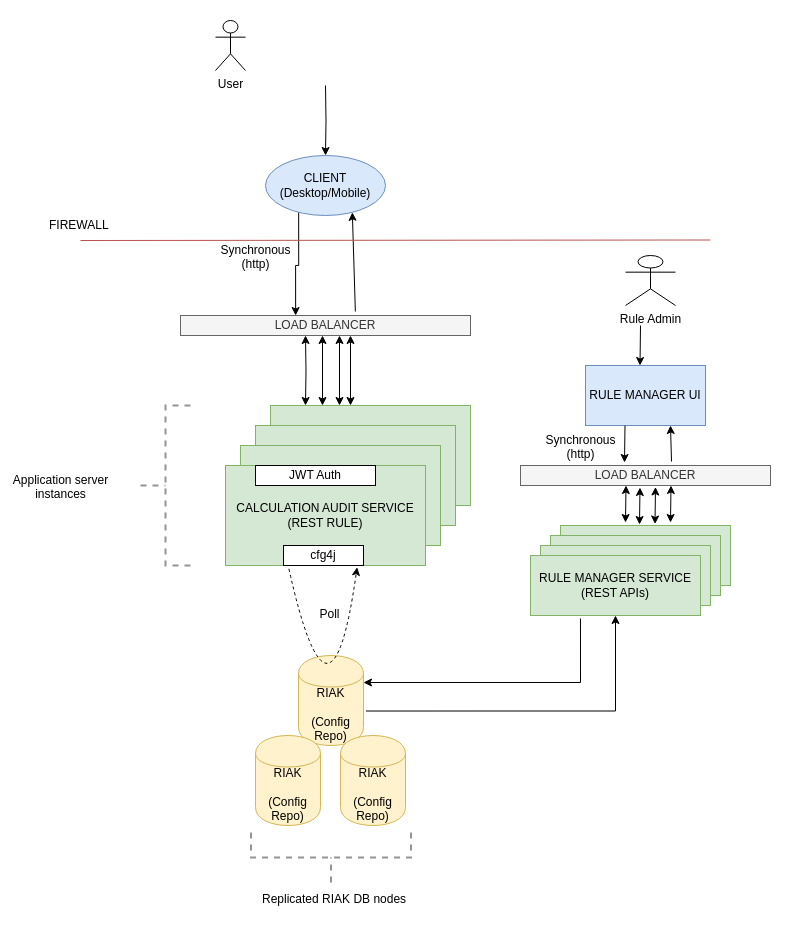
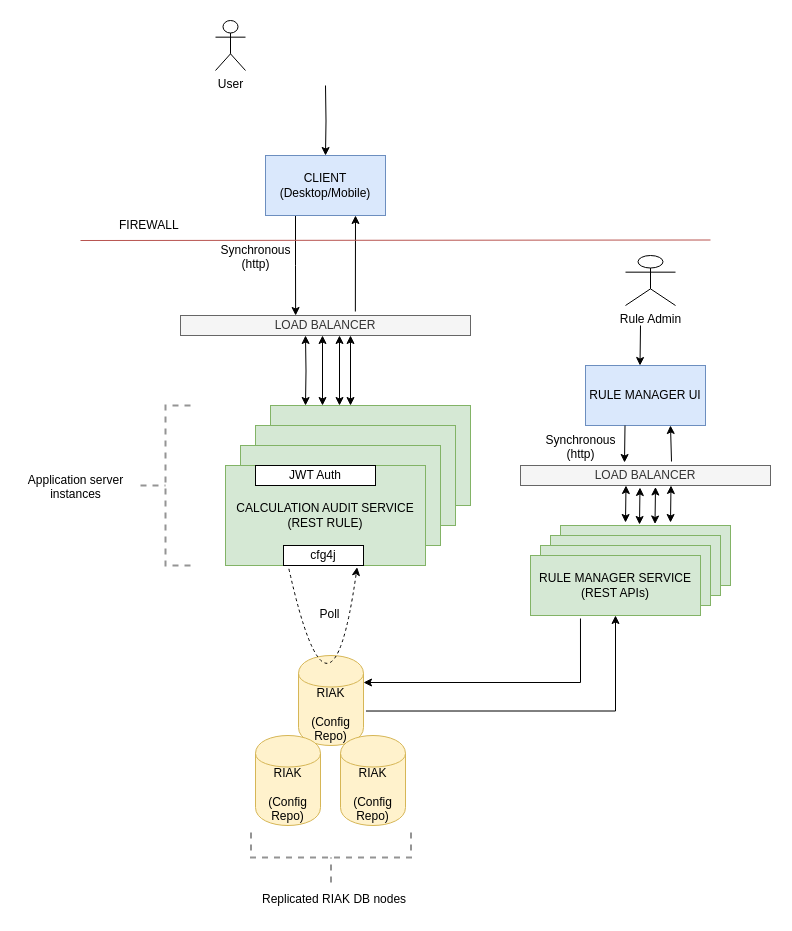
  <mxCell id="0" />
  <mxCell id="1" parent="0" />
  <mxCell id="2" value="RULE MANAGER SERVICE&lt;br&gt;(REST APIs)" style="rounded=0;whiteSpace=wrap;html=1;fillColor=#d5e8d4;strokeColor=#82b366;" parent="1" vertex="1"><mxGeometry x="560" y="525" width="170" height="60" as="geometry" /></mxCell>
  <mxCell id="3" value="RULE MANAGER SERVICE&lt;br&gt;(REST APIs)" style="rounded=0;whiteSpace=wrap;html=1;fillColor=#d5e8d4;strokeColor=#82b366;" parent="1" vertex="1"><mxGeometry x="550" y="535" width="170" height="60" as="geometry" /></mxCell>
  <mxCell id="4" value="RULE MANAGER SERVICE&lt;br&gt;(REST APIs)" style="rounded=0;whiteSpace=wrap;html=1;fillColor=#d5e8d4;strokeColor=#82b366;" parent="1" vertex="1"><mxGeometry x="540" y="545" width="170" height="60" as="geometry" /></mxCell>
  <mxCell id="5" style="edgeStyle=orthogonalEdgeStyle;rounded=0;orthogonalLoop=1;jettySize=auto;html=1;exitX=0.25;exitY=1;exitDx=0;exitDy=0;entryX=0.397;entryY=0;entryDx=0;entryDy=0;entryPerimeter=0;" parent="1" source="6" target="24" edge="1"><mxGeometry relative="1" as="geometry"><mxPoint x="310" y="295" as="targetPoint" /></mxGeometry></mxCell>
- <mxCell id="6" value="CLIENT (Desktop/Mobile)" style="ellipse;whiteSpace=wrap;html=1;fillColor=#dae8fc;strokeColor=#6c8ebf;" parent="1" vertex="1"><mxGeometry x="265" y="155" width="120" height="60" as="geometry" /></mxCell>
+ <mxCell id="6" value="CLIENT (Desktop/Mobile)" style="rounded=0;whiteSpace=wrap;html=1;fillColor=#dae8fc;strokeColor=#6c8ebf;" parent="1" vertex="1"><mxGeometry x="265" y="155" width="120" height="60" as="geometry" /></mxCell>
  <mxCell id="7" value="RIAK&lt;br&gt;&lt;br&gt;(Config Repo)" style="shape=cylinder;whiteSpace=wrap;html=1;boundedLbl=1;backgroundOutline=1;rounded=0;fillColor=#fff2cc;strokeColor=#d6b656;" parent="1" vertex="1"><mxGeometry x="298" y="655" width="65" height="90" as="geometry" /></mxCell>
  <mxCell id="8" value="" style="endArrow=classic;html=1;exitX=0.603;exitY=-0.2;exitDx=0;exitDy=0;entryX=0.75;entryY=1;entryDx=0;entryDy=0;exitPerimeter=0;" parent="1" source="24" target="6" edge="1"><mxGeometry width="50" height="50" relative="1" as="geometry"><mxPoint x="310" y="135" as="sourcePoint" /><mxPoint x="310" y="225" as="targetPoint" /></mxGeometry></mxCell>
  <mxCell id="9" value="" style="edgeStyle=orthogonalEdgeStyle;rounded=0;orthogonalLoop=1;jettySize=auto;html=1;" parent="1" target="6" edge="1"><mxGeometry relative="1" as="geometry"><mxPoint x="325" y="85" as="sourcePoint" /></mxGeometry></mxCell>
  <mxCell id="10" value="User&lt;br&gt;" style="shape=umlActor;verticalLabelPosition=bottom;labelBackgroundColor=#ffffff;verticalAlign=top;html=1;outlineConnect=0;" parent="1" vertex="1"><mxGeometry x="215" y="20" width="30" height="50" as="geometry" /></mxCell>
  <mxCell id="11" value="" style="endArrow=classic;html=1;entryX=0.658;entryY=1.017;entryDx=0;entryDy=0;exitX=0.317;exitY=1.033;exitDx=0;exitDy=0;exitPerimeter=0;entryPerimeter=0;curved=1;dashed=1;arcSize=20;" parent="1" source="28" target="28" edge="1"><mxGeometry width="50" height="50" relative="1" as="geometry"><mxPoint x="290" y="357" as="sourcePoint" /><mxPoint x="350" y="365" as="targetPoint" /><Array as="points"><mxPoint x="330" y="755" /></Array></mxGeometry></mxCell>
  <mxCell id="12" value="Poll" style="text;html=1;resizable=0;points=[];align=center;verticalAlign=middle;labelBackgroundColor=#ffffff;" parent="11" vertex="1" connectable="0"><mxGeometry x="-0.722" y="29" relative="1" as="geometry"><mxPoint as="offset" /></mxGeometry></mxCell>
  <mxCell id="13" value="RULE MANAGER SERVICE&lt;br&gt;(REST APIs)" style="rounded=0;whiteSpace=wrap;html=1;fillColor=#d5e8d4;strokeColor=#82b366;" parent="1" vertex="1"><mxGeometry x="530" y="555" width="170" height="60" as="geometry" /></mxCell>
  <mxCell id="14" value="" style="edgeStyle=segmentEdgeStyle;endArrow=none;html=1;startArrow=classic;startFill=1;endFill=0;exitX=1;exitY=0.3;exitDx=0;exitDy=0;rounded=0;entryX=0.294;entryY=1.05;entryDx=0;entryDy=0;entryPerimeter=0;" parent="1" source="7" target="13" edge="1"><mxGeometry width="50" height="50" relative="1" as="geometry"><mxPoint x="540" y="475" as="sourcePoint" /><mxPoint x="590" y="425" as="targetPoint" /></mxGeometry></mxCell>
  <mxCell id="15" value="" style="edgeStyle=segmentEdgeStyle;endArrow=classic;html=1;startArrow=none;startFill=0;endFill=1;exitX=1.038;exitY=0.617;exitDx=0;exitDy=0;rounded=0;exitPerimeter=0;" parent="1" source="7" target="13" edge="1"><mxGeometry width="50" height="50" relative="1" as="geometry"><mxPoint x="410" y="508" as="sourcePoint" /><mxPoint x="575" y="395" as="targetPoint" /></mxGeometry></mxCell>
  <mxCell id="16" value="RULE MANAGER UI" style="rounded=0;whiteSpace=wrap;html=1;fillColor=#dae8fc;strokeColor=#6c8ebf;" parent="1" vertex="1"><mxGeometry x="585" y="365" width="120" height="60" as="geometry" /></mxCell>
  <mxCell id="17" value="Rule Admin" style="shape=umlActor;verticalLabelPosition=bottom;labelBackgroundColor=#ffffff;verticalAlign=top;html=1;outlineConnect=0;" parent="1" vertex="1"><mxGeometry x="625" y="255" width="50" height="50" as="geometry" /></mxCell>
  <mxCell id="18" value="" style="endArrow=classic;html=1;exitX=0.604;exitY=-0.2;exitDx=0;exitDy=0;entryX=0.75;entryY=1;entryDx=0;entryDy=0;exitPerimeter=0;" parent="1" source="36" edge="1"><mxGeometry width="50" height="50" relative="1" as="geometry"><mxPoint x="670" y="505" as="sourcePoint" /><mxPoint x="670" y="425" as="targetPoint" /></mxGeometry></mxCell>
  <mxCell id="19" value="" style="endArrow=none;html=1;exitX=0.416;exitY=-0.15;exitDx=0;exitDy=0;entryX=0.75;entryY=1;entryDx=0;entryDy=0;startArrow=classic;startFill=1;endFill=0;exitPerimeter=0;" parent="1" source="36" edge="1"><mxGeometry width="50" height="50" relative="1" as="geometry"><mxPoint x="624.5" y="505" as="sourcePoint" /><mxPoint x="624.5" y="425" as="targetPoint" /></mxGeometry></mxCell>
  <mxCell id="20" value="" style="endArrow=none;html=1;exitX=0.75;exitY=0;exitDx=0;exitDy=0;startArrow=classic;startFill=1;endFill=0;" parent="1" edge="1"><mxGeometry width="50" height="50" relative="1" as="geometry"><mxPoint x="639.5" y="365" as="sourcePoint" /><mxPoint x="640" y="325" as="targetPoint" /></mxGeometry></mxCell>
  <mxCell id="21" value="Synchronous &lt;br&gt;(http)" style="text;html=1;resizable=0;points=[];autosize=1;align=center;verticalAlign=top;spacingTop=-4;" parent="1" vertex="1"><mxGeometry x="210" y="240" width="90" height="30" as="geometry" /></mxCell>
  <mxCell id="22" value="Synchronous &lt;br&gt;(http)" style="text;html=1;resizable=0;points=[];autosize=1;align=center;verticalAlign=top;spacingTop=-4;" parent="1" vertex="1"><mxGeometry x="535" y="430" width="90" height="30" as="geometry" /></mxCell>
  <mxCell id="23" value="" style="endArrow=none;html=1;fillColor=#f8cecc;strokeColor=#b85450;" parent="1" edge="1"><mxGeometry width="50" height="50" relative="1" as="geometry"><mxPoint x="80" y="240" as="sourcePoint" /><mxPoint x="710" y="239.5" as="targetPoint" /></mxGeometry></mxCell>
  <mxCell id="24" value="LOAD BALANCER" style="rounded=0;whiteSpace=wrap;html=1;fillColor=#f5f5f5;strokeColor=#666666;fontColor=#333333;" parent="1" vertex="1"><mxGeometry x="180" y="315" width="290" height="20" as="geometry" /></mxCell>
  <mxCell id="25" value="VALIDATOR SERVICE&lt;br&gt;(REST API)" style="rounded=0;whiteSpace=wrap;html=1;fillColor=#d5e8d4;strokeColor=#82b366;" parent="1" vertex="1"><mxGeometry x="270" y="405" width="200" height="100" as="geometry" /></mxCell>
  <mxCell id="26" value="VALIDATOR SERVICE&lt;br&gt;(REST API)" style="rounded=0;whiteSpace=wrap;html=1;fillColor=#d5e8d4;strokeColor=#82b366;" parent="1" vertex="1"><mxGeometry x="255" y="425" width="200" height="100" as="geometry" /></mxCell>
  <mxCell id="27" value="VALIDATOR SERVICE&lt;br&gt;(REST API)" style="rounded=0;whiteSpace=wrap;html=1;fillColor=#d5e8d4;strokeColor=#82b366;" parent="1" vertex="1"><mxGeometry x="240" y="445" width="200" height="100" as="geometry" /></mxCell>
  <mxCell id="28" value="CALCULATION AUDIT SERVICE&lt;br&gt;(REST RULE)" style="rounded=0;whiteSpace=wrap;html=1;fillColor=#d5e8d4;strokeColor=#82b366;" parent="1" vertex="1"><mxGeometry x="225" y="465" width="200" height="100" as="geometry" /></mxCell>
  <mxCell id="29" value="JWT Auth" style="rounded=0;whiteSpace=wrap;html=1;" parent="1" vertex="1"><mxGeometry x="255" y="465" width="120" height="20" as="geometry" /></mxCell>
  <mxCell id="30" value="cfg4j" style="rounded=0;whiteSpace=wrap;html=1;" parent="1" vertex="1"><mxGeometry x="283" y="545" width="80" height="20" as="geometry" /></mxCell>
  <mxCell id="31" style="edgeStyle=orthogonalEdgeStyle;rounded=0;orthogonalLoop=1;jettySize=auto;html=1;entryX=0.175;entryY=0;entryDx=0;entryDy=0;entryPerimeter=0;startArrow=classic;startFill=1;" parent="1" target="25" edge="1"><mxGeometry relative="1" as="geometry"><mxPoint x="305" y="325" as="targetPoint" /><mxPoint x="305" y="335" as="sourcePoint" /></mxGeometry></mxCell>
  <mxCell id="32" style="edgeStyle=orthogonalEdgeStyle;rounded=0;orthogonalLoop=1;jettySize=auto;html=1;entryX=0.175;entryY=0;entryDx=0;entryDy=0;entryPerimeter=0;startArrow=classic;startFill=1;" parent="1" edge="1"><mxGeometry relative="1" as="geometry"><mxPoint x="322" y="405" as="targetPoint" /><mxPoint x="322" y="335" as="sourcePoint" /></mxGeometry></mxCell>
  <mxCell id="33" style="edgeStyle=orthogonalEdgeStyle;rounded=0;orthogonalLoop=1;jettySize=auto;html=1;entryX=0.175;entryY=0;entryDx=0;entryDy=0;entryPerimeter=0;startArrow=classic;startFill=1;" parent="1" edge="1"><mxGeometry relative="1" as="geometry"><mxPoint x="339" y="405" as="targetPoint" /><mxPoint x="339" y="335" as="sourcePoint" /></mxGeometry></mxCell>
  <mxCell id="34" style="edgeStyle=orthogonalEdgeStyle;rounded=0;orthogonalLoop=1;jettySize=auto;html=1;entryX=0.175;entryY=0;entryDx=0;entryDy=0;entryPerimeter=0;startArrow=classic;startFill=1;" parent="1" edge="1"><mxGeometry relative="1" as="geometry"><mxPoint x="350" y="405" as="targetPoint" /><mxPoint x="350" y="335" as="sourcePoint" /></mxGeometry></mxCell>
- <mxCell id="35" value="FIREWALL&lt;br&gt;" style="text;html=1;resizable=0;points=[];autosize=1;align=left;verticalAlign=top;spacingTop=-4;" parent="1" vertex="1"><mxGeometry x="47" y="215" width="80" height="20" as="geometry" /></mxCell>
+ <mxCell id="35" value="FIREWALL&lt;br&gt;" style="text;html=1;resizable=0;points=[];autosize=1;align=left;verticalAlign=top;spacingTop=-4;" parent="1" vertex="1"><mxGeometry x="117" y="215" width="80" height="20" as="geometry" /></mxCell>
  <mxCell id="36" value="LOAD BALANCER" style="rounded=0;whiteSpace=wrap;html=1;fillColor=#f5f5f5;strokeColor=#666666;fontColor=#333333;" parent="1" vertex="1"><mxGeometry x="520" y="465" width="250" height="20" as="geometry" /></mxCell>
  <mxCell id="37" value="" style="endArrow=classic;html=1;exitX=0.416;exitY=-0.15;exitDx=0;exitDy=0;entryX=0.75;entryY=1;entryDx=0;entryDy=0;startArrow=classic;startFill=1;endFill=1;exitPerimeter=0;" parent="1" edge="1"><mxGeometry width="50" height="50" relative="1" as="geometry"><mxPoint x="625" y="522" as="sourcePoint" /><mxPoint x="625.5" y="485" as="targetPoint" /></mxGeometry></mxCell>
  <mxCell id="38" value="" style="endArrow=classic;html=1;exitX=0.416;exitY=-0.15;exitDx=0;exitDy=0;entryX=0.75;entryY=1;entryDx=0;entryDy=0;startArrow=classic;startFill=1;endFill=1;exitPerimeter=0;" parent="1" edge="1"><mxGeometry width="50" height="50" relative="1" as="geometry"><mxPoint x="639" y="524" as="sourcePoint" /><mxPoint x="639.5" y="487" as="targetPoint" /></mxGeometry></mxCell>
  <mxCell id="39" value="" style="endArrow=classic;html=1;exitX=0.416;exitY=-0.15;exitDx=0;exitDy=0;entryX=0.75;entryY=1;entryDx=0;entryDy=0;startArrow=classic;startFill=1;endFill=1;exitPerimeter=0;" parent="1" edge="1"><mxGeometry width="50" height="50" relative="1" as="geometry"><mxPoint x="654.5" y="523.5" as="sourcePoint" /><mxPoint x="655" y="486.5" as="targetPoint" /></mxGeometry></mxCell>
  <mxCell id="40" value="" style="endArrow=classic;html=1;exitX=0.416;exitY=-0.15;exitDx=0;exitDy=0;entryX=0.75;entryY=1;entryDx=0;entryDy=0;startArrow=classic;startFill=1;endFill=1;exitPerimeter=0;" parent="1" edge="1"><mxGeometry width="50" height="50" relative="1" as="geometry"><mxPoint x="670" y="522" as="sourcePoint" /><mxPoint x="670.5" y="485" as="targetPoint" /></mxGeometry></mxCell>
  <mxCell id="41" value="RIAK&lt;br&gt;&lt;br&gt;(Config Repo)" style="shape=cylinder;whiteSpace=wrap;html=1;boundedLbl=1;backgroundOutline=1;rounded=0;fillColor=#fff2cc;strokeColor=#d6b656;" parent="1" vertex="1"><mxGeometry x="340" y="735" width="65" height="90" as="geometry" /></mxCell>
  <mxCell id="42" value="RIAK&lt;br&gt;&lt;br&gt;(Config Repo)" style="shape=cylinder;whiteSpace=wrap;html=1;boundedLbl=1;backgroundOutline=1;rounded=0;fillColor=#fff2cc;strokeColor=#d6b656;" parent="1" vertex="1"><mxGeometry x="255" y="735" width="65" height="90" as="geometry" /></mxCell>
  <mxCell id="43" value="Replicated RIAK DB nodes" style="text;html=1;resizable=0;points=[];autosize=1;align=left;verticalAlign=top;spacingTop=-4;" parent="1" vertex="1"><mxGeometry x="260" y="889" width="160" height="20" as="geometry" /></mxCell>
  <mxCell id="44" value="" style="strokeWidth=2;html=1;shape=mxgraph.flowchart.annotation_2;align=left;pointerEvents=1;fillColor=none;dashed=1;strokeColor=#949494;" parent="1" vertex="1"><mxGeometry x="140" y="405" width="50" height="160" as="geometry" /></mxCell>
- <mxCell id="45" value="Application server &lt;br&gt;instances" style="text;html=1;resizable=0;points=[];autosize=1;align=center;verticalAlign=top;spacingTop=-4;" parent="1" vertex="1"><mxGeometry x="5" y="470" width="110" height="30" as="geometry" /></mxCell>
+ <mxCell id="45" value="Application server &lt;br&gt;instances" style="text;html=1;resizable=0;points=[];autosize=1;align=center;verticalAlign=top;spacingTop=-4;" parent="1" vertex="1"><mxGeometry x="20" y="470" width="110" height="30" as="geometry" /></mxCell>
  <mxCell id="46" value="" style="strokeWidth=2;html=1;shape=mxgraph.flowchart.annotation_2;align=left;pointerEvents=1;fillColor=none;dashed=1;strokeColor=#949494;direction=north;" parent="1" vertex="1"><mxGeometry x="250.5" y="832" width="160" height="50" as="geometry" /></mxCell>
